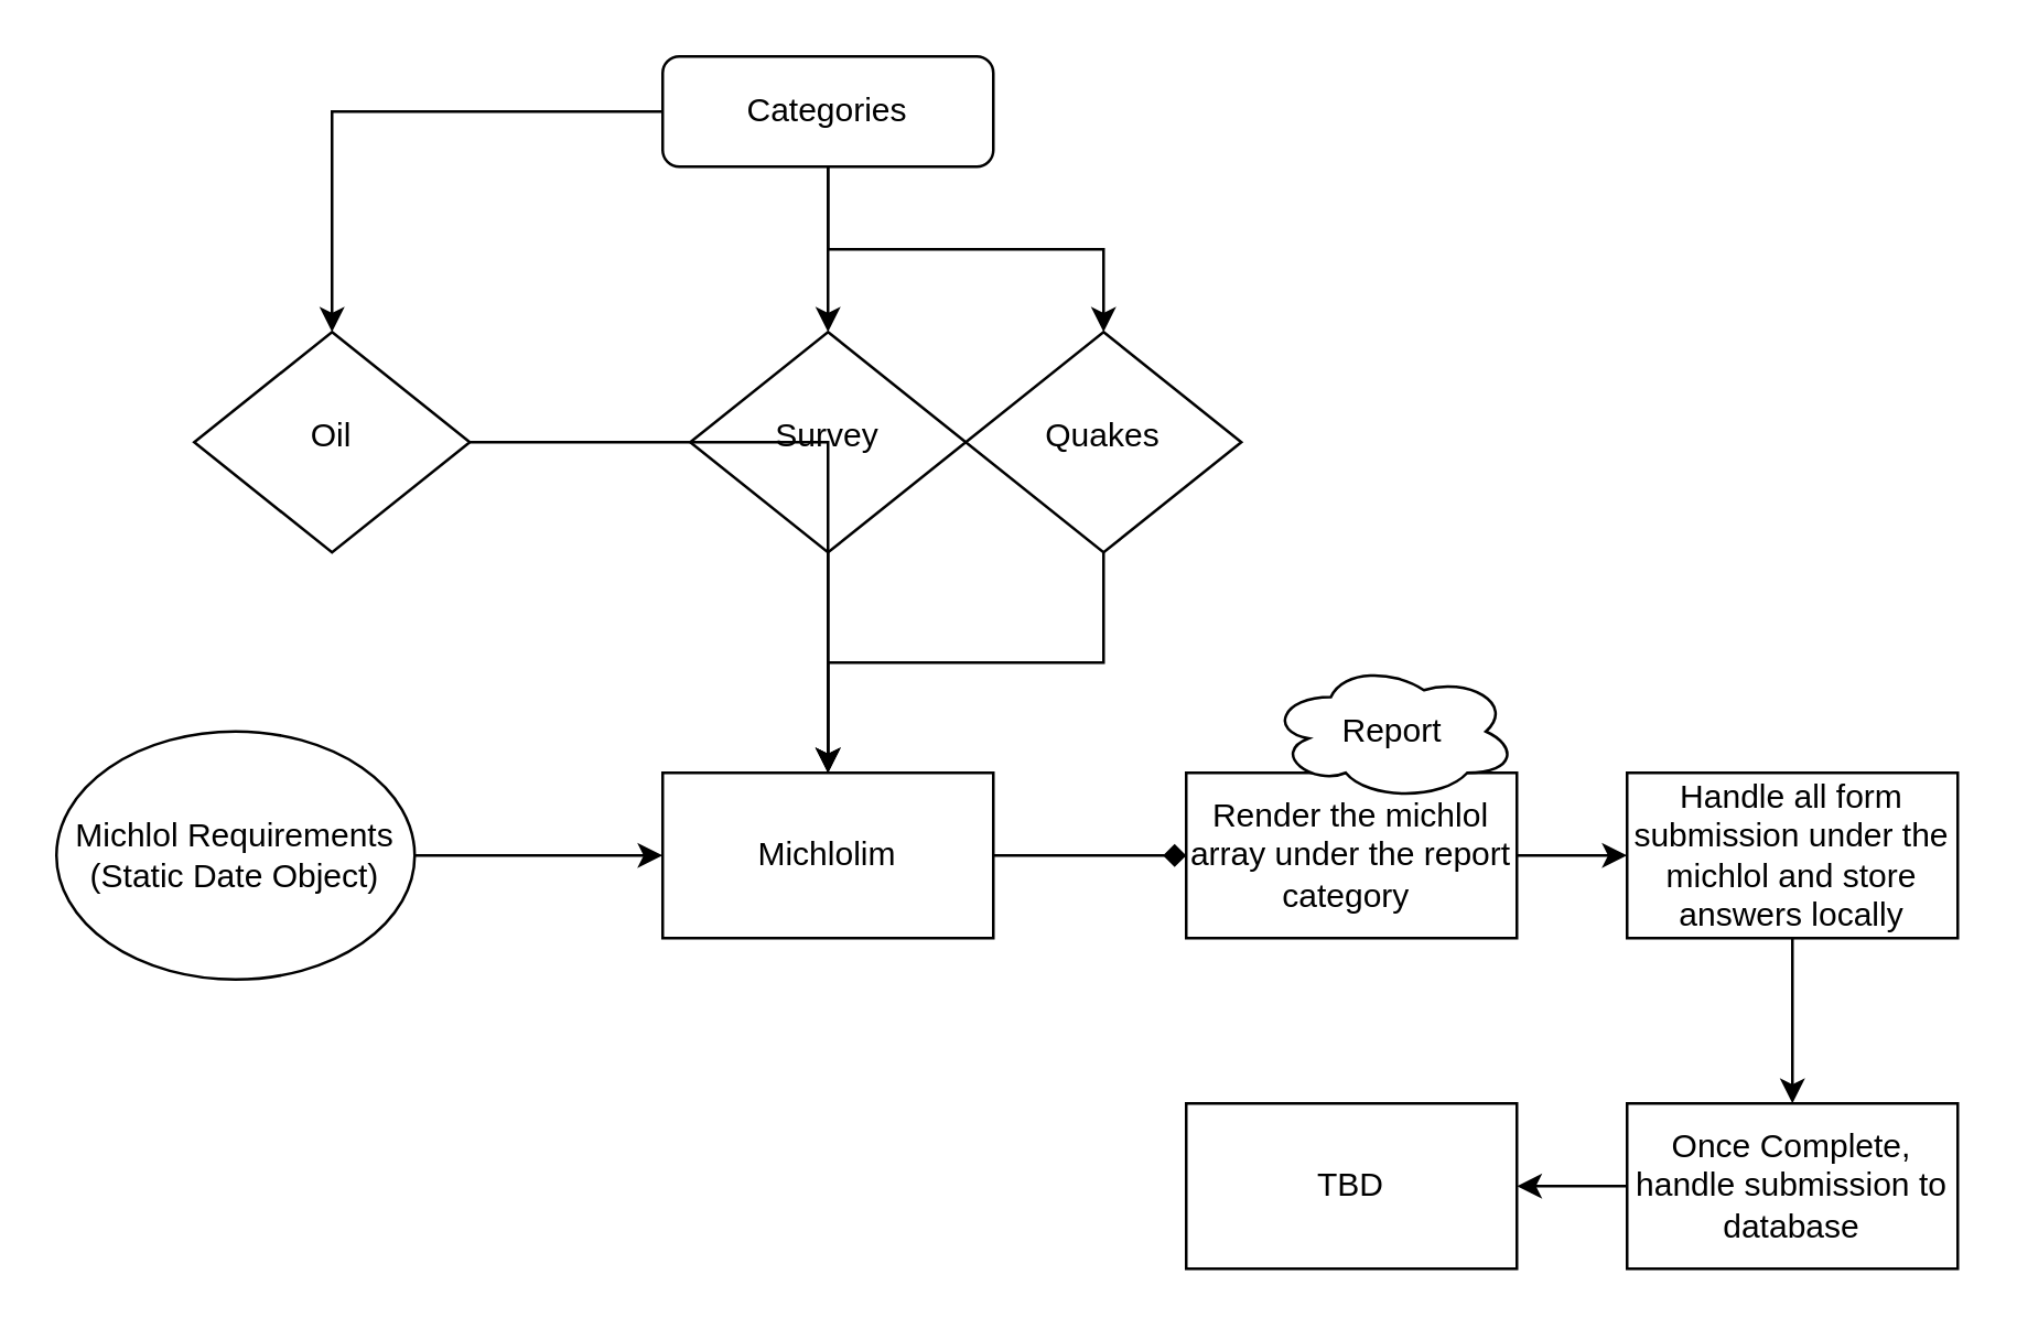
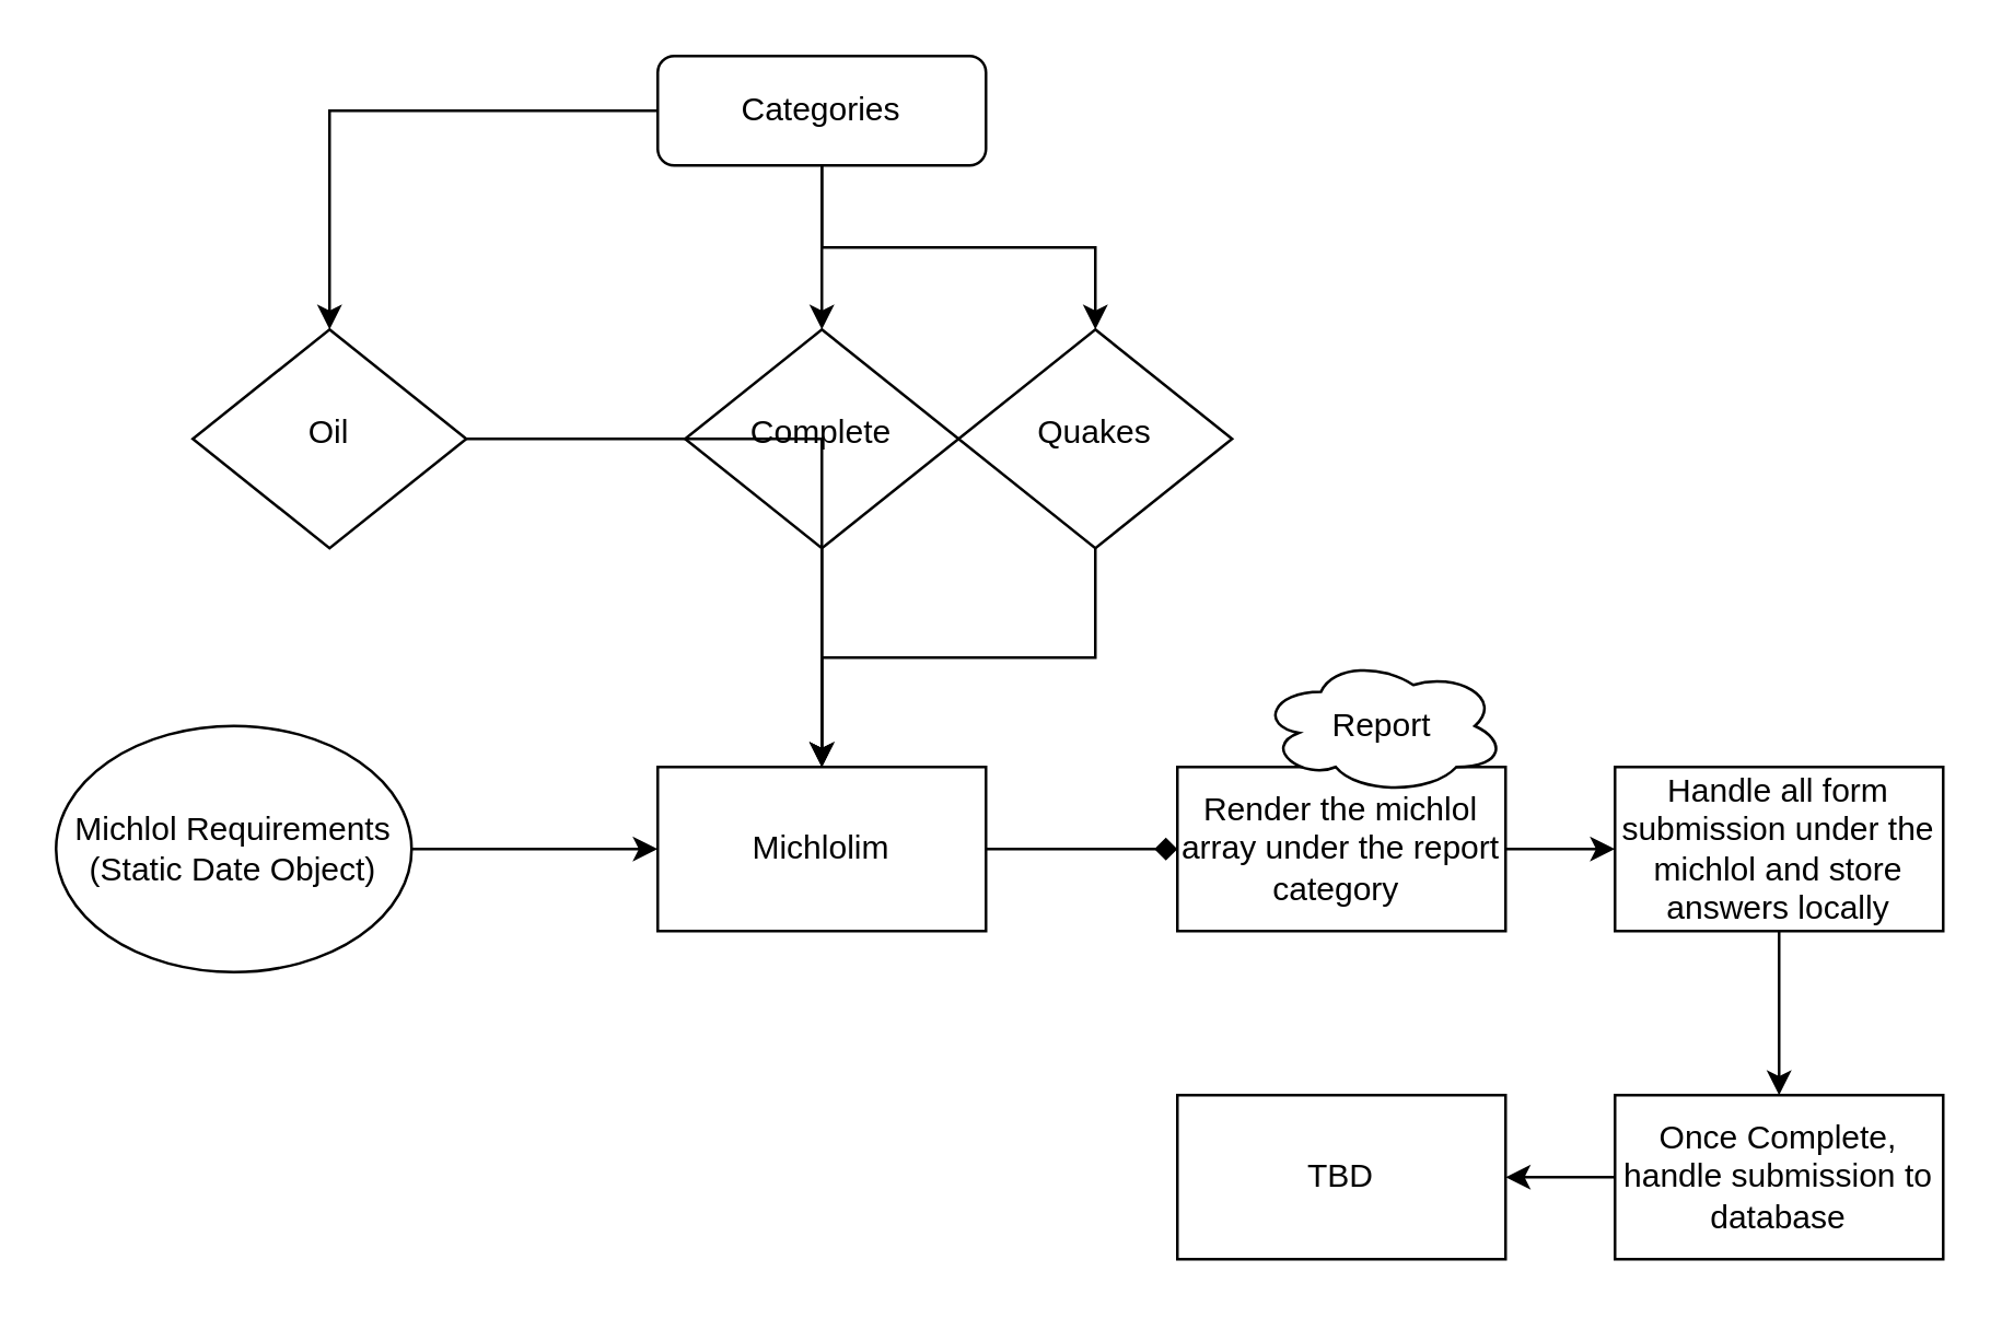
  <mxCell id="0" />
  <mxCell id="1" parent="0" />
  <mxCell id="2" style="edgeStyle=orthogonalEdgeStyle;rounded=0;orthogonalLoop=1;jettySize=auto;html=1;" parent="1" source="5" target="11" edge="1"><mxGeometry relative="1" as="geometry" /></mxCell>
  <mxCell id="3" style="edgeStyle=orthogonalEdgeStyle;rounded=0;orthogonalLoop=1;jettySize=auto;html=1;" parent="1" source="5" target="9" edge="1"><mxGeometry relative="1" as="geometry" /></mxCell>
  <mxCell id="4" style="edgeStyle=orthogonalEdgeStyle;rounded=0;orthogonalLoop=1;jettySize=auto;html=1;" parent="1" source="5" target="7" edge="1"><mxGeometry relative="1" as="geometry" /></mxCell>
  <mxCell id="5" value="Categories" style="rounded=1;whiteSpace=wrap;html=1;fontSize=12;glass=0;strokeWidth=1;shadow=0;" parent="1" vertex="1"><mxGeometry x="240" y="20" width="120" height="40" as="geometry" /></mxCell>
  <mxCell id="6" style="edgeStyle=orthogonalEdgeStyle;rounded=0;orthogonalLoop=1;jettySize=auto;html=1;" parent="1" source="7" target="13" edge="1"><mxGeometry relative="1" as="geometry" /></mxCell>
- <mxCell id="7" value="Survey" style="rhombus;whiteSpace=wrap;html=1;shadow=0;fontFamily=Helvetica;fontSize=12;align=center;strokeWidth=1;spacing=6;spacingTop=-4;" parent="1" vertex="1"><mxGeometry x="250" y="120" width="100" height="80" as="geometry" /></mxCell>
+ <mxCell id="7" value="Complete" style="rhombus;whiteSpace=wrap;html=1;shadow=0;fontFamily=Helvetica;fontSize=12;align=center;strokeWidth=1;spacing=6;spacingTop=-4;" parent="1" vertex="1"><mxGeometry x="250" y="120" width="100" height="80" as="geometry" /></mxCell>
  <mxCell id="8" style="edgeStyle=orthogonalEdgeStyle;rounded=0;orthogonalLoop=1;jettySize=auto;html=1;" parent="1" source="9" target="13" edge="1"><mxGeometry relative="1" as="geometry" /></mxCell>
  <mxCell id="9" value="Quakes" style="rhombus;whiteSpace=wrap;html=1;shadow=0;fontFamily=Helvetica;fontSize=12;align=center;strokeWidth=1;spacing=6;spacingTop=-4;" parent="1" vertex="1"><mxGeometry x="350" y="120" width="100" height="80" as="geometry" /></mxCell>
  <mxCell id="10" style="edgeStyle=orthogonalEdgeStyle;rounded=0;orthogonalLoop=1;jettySize=auto;html=1;" parent="1" source="11" target="13" edge="1"><mxGeometry relative="1" as="geometry" /></mxCell>
  <mxCell id="11" value="Oil" style="rhombus;whiteSpace=wrap;html=1;shadow=0;fontFamily=Helvetica;fontSize=12;align=center;strokeWidth=1;spacing=6;spacingTop=-4;" parent="1" vertex="1"><mxGeometry x="70" y="120" width="100" height="80" as="geometry" /></mxCell>
  <mxCell id="12" style="edgeStyle=orthogonalEdgeStyle;rounded=0;orthogonalLoop=1;jettySize=auto;html=1;endArrow=diamond;" parent="1" source="13" target="15" edge="1"><mxGeometry relative="1" as="geometry" /></mxCell>
  <mxCell id="13" value="Michlolim" style="rounded=0;whiteSpace=wrap;html=1;" parent="1" vertex="1"><mxGeometry x="240" y="280" width="120" height="60" as="geometry" /></mxCell>
  <mxCell id="14" style="edgeStyle=orthogonalEdgeStyle;rounded=0;orthogonalLoop=1;jettySize=auto;html=1;" parent="1" source="15" target="20" edge="1"><mxGeometry relative="1" as="geometry" /></mxCell>
  <mxCell id="15" value="Render the michlol array under the report category&amp;nbsp;" style="rounded=0;whiteSpace=wrap;html=1;" parent="1" vertex="1"><mxGeometry x="430" y="280" width="120" height="60" as="geometry" /></mxCell>
  <mxCell id="16" style="edgeStyle=orthogonalEdgeStyle;rounded=0;orthogonalLoop=1;jettySize=auto;html=1;" parent="1" source="17" target="13" edge="1"><mxGeometry relative="1" as="geometry" /></mxCell>
  <mxCell id="17" value="Michlol Requirements (Static Date Object)&lt;br&gt;" style="ellipse;whiteSpace=wrap;html=1;" parent="1" vertex="1"><mxGeometry x="20" y="265" width="130" height="90" as="geometry" /></mxCell>
  <mxCell id="18" value="Report" style="ellipse;shape=cloud;whiteSpace=wrap;html=1;" parent="1" vertex="1"><mxGeometry x="460" y="240" width="90" height="50" as="geometry" /></mxCell>
  <mxCell id="19" style="edgeStyle=orthogonalEdgeStyle;rounded=0;orthogonalLoop=1;jettySize=auto;html=1;" parent="1" source="20" target="22" edge="1"><mxGeometry relative="1" as="geometry" /></mxCell>
  <mxCell id="20" value="Handle all form submission under the michlol and store answers locally" style="rounded=0;whiteSpace=wrap;html=1;" parent="1" vertex="1"><mxGeometry x="590" y="280" width="120" height="60" as="geometry" /></mxCell>
  <mxCell id="21" style="edgeStyle=orthogonalEdgeStyle;rounded=0;orthogonalLoop=1;jettySize=auto;html=1;" parent="1" source="22" target="23" edge="1"><mxGeometry relative="1" as="geometry" /></mxCell>
  <mxCell id="22" value="Once Complete, handle submission to database" style="rounded=0;whiteSpace=wrap;html=1;" parent="1" vertex="1"><mxGeometry x="590" y="400" width="120" height="60" as="geometry" /></mxCell>
  <mxCell id="23" value="TBD" style="rounded=0;whiteSpace=wrap;html=1;" parent="1" vertex="1"><mxGeometry x="430" y="400" width="120" height="60" as="geometry" /></mxCell>
